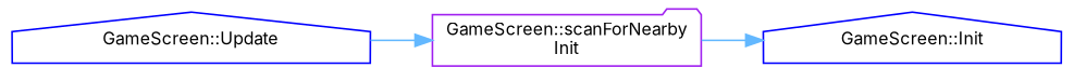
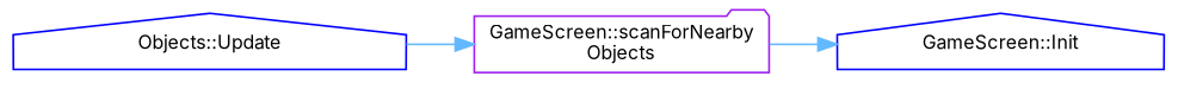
  digraph {
    fontname=Inter
    rankdir=RL
    node [color=blue fillcolor=white fontname=Inter fontsize=10 shape=house style=filled]
    edge [color=steelblue1 dir=back fontname=Inter fontsize=10 labelfontname=Helvetica labelfontsize=10 style=solid]
    n1 [height=0.2 label="GameScreen::Init" width=0.4]
-   n2 [color=purple height=0.2 label="GameScreen::scanForNearby\lInit" shape=folder width=0.4]
-   n3 [height=0.2 label="GameScreen::Update" width=0.4]
+   n2 [color=purple height=0.2 label="GameScreen::scanForNearby\lObjects" shape=folder width=0.4]
+   n3 [height=0.2 label="Objects::Update" width=0.4]
    n1 -> n2
    n2 -> n3
  }
